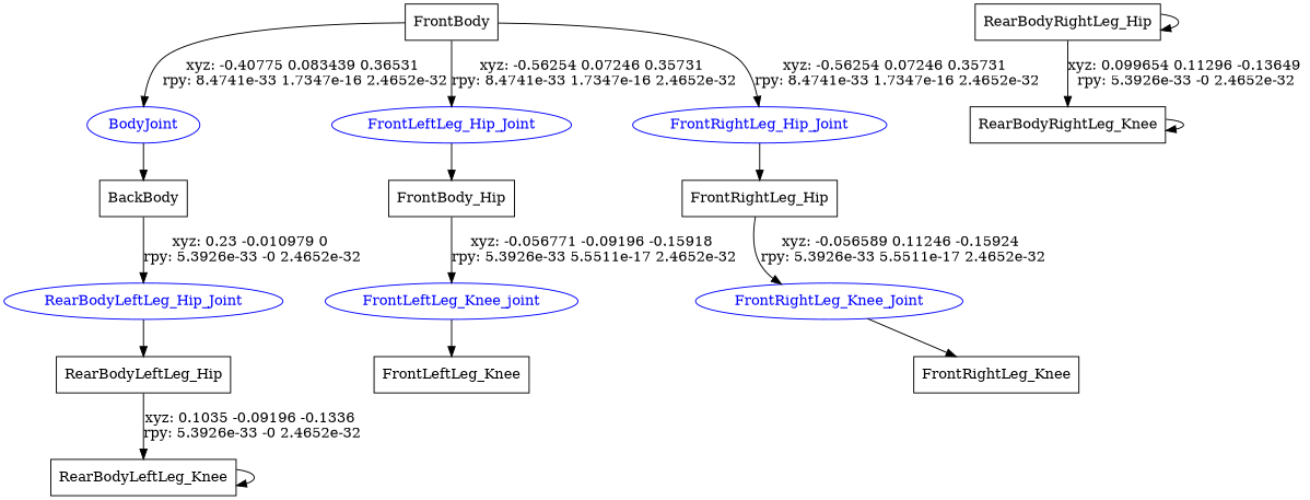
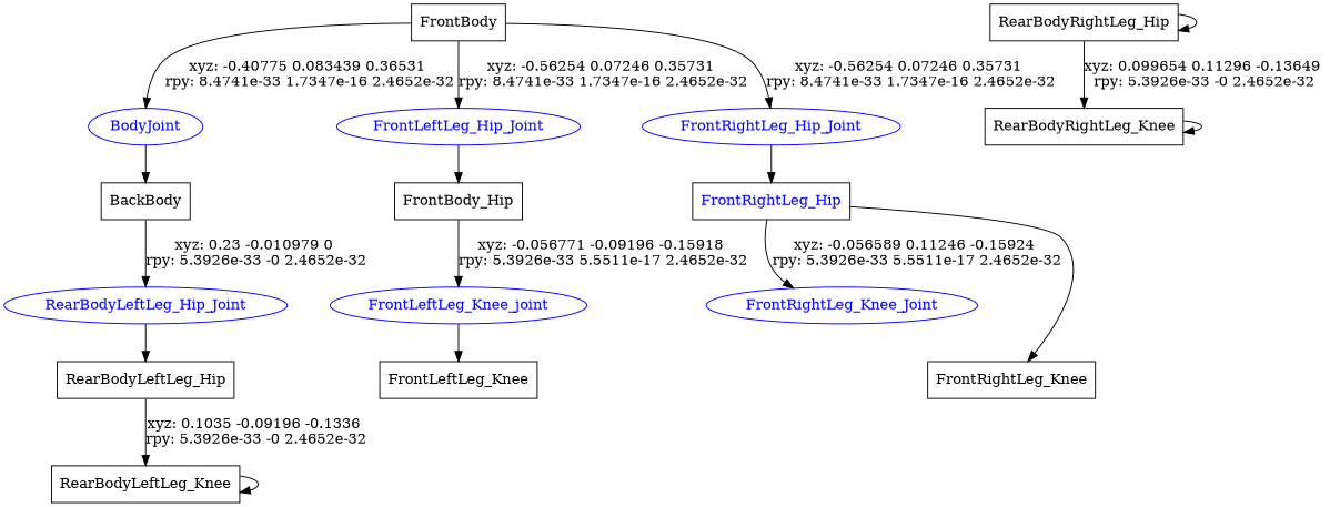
  digraph {
    node [shape=box]
    n1 [label=FrontBody]
    BodyJoint [color=blue fontcolor=blue shape=ellipse]
    FrontLeftLeg_Hip_Joint [color=blue fontcolor=blue shape=ellipse]
    FrontRightLeg_Hip_Joint [color=blue fontcolor=blue shape=ellipse]
    n5 [label=BackBody]
    n6 [label=FrontBody_Hip]
-   n7 [label=FrontRightLeg_Hip]
+   n7 [label=FrontRightLeg_Hip fontcolor=blue]
    RearBodyLeftLeg_Hip_Joint [color=blue fontcolor=blue shape=ellipse]
    n9 [label=RearBodyRightLeg_Hip]
    n10 [label=RearBodyRightLeg_Knee]
    n11 [label=RearBodyLeftLeg_Hip]
    n12 [label=RearBodyLeftLeg_Knee]
    FrontLeftLeg_Knee_joint [color=blue fontcolor=blue shape=ellipse]
    n14 [label=FrontLeftLeg_Knee]
    FrontRightLeg_Knee_Joint [color=blue fontcolor=blue shape=ellipse]
    n16 [label=FrontRightLeg_Knee]
    n1 -> BodyJoint [label="xyz: -0.40775 0.083439 0.36531 \nrpy: 8.4741e-33 1.7347e-16 2.4652e-32"]
    n1 -> FrontLeftLeg_Hip_Joint [label="xyz: -0.56254 0.07246 0.35731 \nrpy: 8.4741e-33 1.7347e-16 2.4652e-32"]
    n1 -> FrontRightLeg_Hip_Joint [label="xyz: -0.56254 0.07246 0.35731 \nrpy: 8.4741e-33 1.7347e-16 2.4652e-32"]
    BodyJoint -> n5
    FrontLeftLeg_Hip_Joint -> n6
    FrontRightLeg_Hip_Joint -> n7
    n5 -> RearBodyLeftLeg_Hip_Joint [label="xyz: 0.23 -0.010979 0 \nrpy: 5.3926e-33 -0 2.4652e-32"]
    n6 -> FrontLeftLeg_Knee_joint [label="xyz: -0.056771 -0.09196 -0.15918 \nrpy: 5.3926e-33 5.5511e-17 2.4652e-32"]
    n7 -> FrontRightLeg_Knee_Joint [label="xyz: -0.056589 0.11246 -0.15924 \nrpy: 5.3926e-33 5.5511e-17 2.4652e-32"]
    RearBodyLeftLeg_Hip_Joint -> n11
    n9 -> n9
    n9 -> n10 [label="xyz: 0.099654 0.11296 -0.13649 \nrpy: 5.3926e-33 -0 2.4652e-32"]
    n10 -> n10
    n11 -> n12 [label="xyz: 0.1035 -0.09196 -0.1336 \nrpy: 5.3926e-33 -0 2.4652e-32"]
    n12 -> n12
    FrontLeftLeg_Knee_joint -> n14
-   FrontRightLeg_Knee_Joint -> n16
+   n7 -> n16
  }
